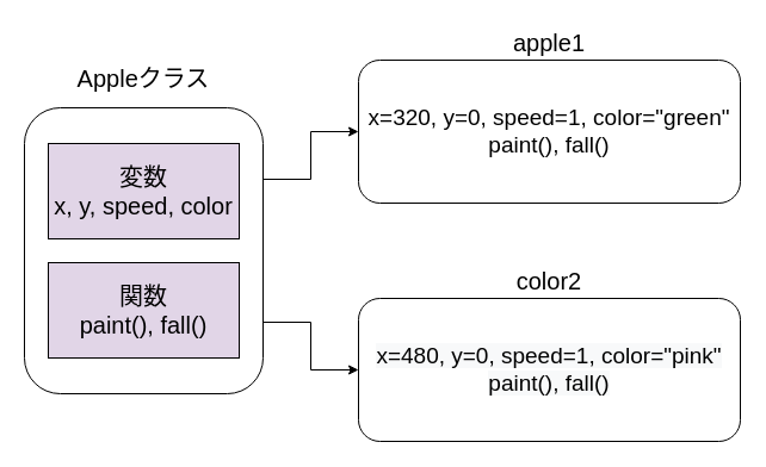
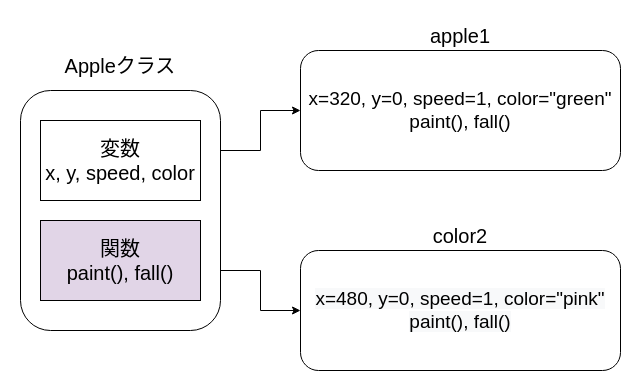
  <mxCell id="0" />
  <mxCell id="1" parent="0" />
  <mxCell id="2" style="edgeStyle=orthogonalEdgeStyle;rounded=0;orthogonalLoop=1;jettySize=auto;html=1;exitX=1;exitY=0.25;exitDx=0;exitDy=0;entryX=0;entryY=0.5;entryDx=0;entryDy=0;fontSize=20;" edge="1" parent="1" source="4" target="8"><mxGeometry relative="1" as="geometry" /></mxCell>
  <mxCell id="3" style="edgeStyle=orthogonalEdgeStyle;rounded=0;orthogonalLoop=1;jettySize=auto;html=1;exitX=1;exitY=0.75;exitDx=0;exitDy=0;entryX=0;entryY=0.5;entryDx=0;entryDy=0;fontSize=20;" edge="1" parent="1" source="4" target="10"><mxGeometry relative="1" as="geometry" /></mxCell>
  <mxCell id="4" value="" style="rounded=1;whiteSpace=wrap;html=1;" vertex="1" parent="1"><mxGeometry x="20" y="90" width="200" height="240" as="geometry" /></mxCell>
- <mxCell id="5" value="変数&lt;br&gt;x, y, speed, color" style="rounded=0;whiteSpace=wrap;html=1;fontSize=20;fillColor=#e1d5e7;" vertex="1" parent="1"><mxGeometry x="40" y="120" width="160" height="80" as="geometry" /></mxCell>
+ <mxCell id="5" value="変数&lt;br&gt;x, y, speed, color" style="rounded=0;whiteSpace=wrap;html=1;fontSize=20;" vertex="1" parent="1"><mxGeometry x="40" y="120" width="160" height="80" as="geometry" /></mxCell>
  <mxCell id="6" value="関数&lt;br&gt;paint(), fall()" style="rounded=0;whiteSpace=wrap;html=1;fontSize=20;fillColor=#e1d5e7;" vertex="1" parent="1"><mxGeometry x="40" y="220" width="160" height="80" as="geometry" /></mxCell>
  <mxCell id="7" value="Appleクラス" style="text;html=1;strokeColor=none;fillColor=none;align=center;verticalAlign=middle;whiteSpace=wrap;rounded=0;fontSize=20;" vertex="1" parent="1"><mxGeometry x="50" y="50" width="140" height="30" as="geometry" /></mxCell>
  <mxCell id="8" value="&lt;font style=&quot;font-size: 19px&quot;&gt;x=320, y=0, speed=1, color=&quot;green&quot;&lt;br&gt;paint(), fall()&lt;br&gt;&lt;/font&gt;" style="rounded=1;whiteSpace=wrap;html=1;" vertex="1" parent="1"><mxGeometry x="300" y="50" width="320" height="120" as="geometry" /></mxCell>
  <mxCell id="9" value="apple1" style="text;html=1;strokeColor=none;fillColor=none;align=center;verticalAlign=middle;whiteSpace=wrap;rounded=0;fontSize=20;" vertex="1" parent="1"><mxGeometry x="390" y="20" width="140" height="30" as="geometry" /></mxCell>
  <mxCell id="10" value="&lt;font style=&quot;font-size: 19px&quot;&gt;&lt;span style=&quot;color: rgb(0 , 0 , 0) ; font-family: &amp;#34;helvetica&amp;#34; ; font-style: normal ; font-weight: 400 ; letter-spacing: normal ; text-align: center ; text-indent: 0px ; text-transform: none ; word-spacing: 0px ; background-color: rgb(248 , 249 , 250) ; display: inline ; float: none&quot;&gt;x=480, y=0, speed=1, color=&quot;pink&quot;&lt;/span&gt;&lt;br style=&quot;color: rgb(0 , 0 , 0) ; font-family: &amp;#34;helvetica&amp;#34; ; font-style: normal ; font-weight: 400 ; letter-spacing: normal ; text-align: center ; text-indent: 0px ; text-transform: none ; word-spacing: 0px ; background-color: rgb(248 , 249 , 250)&quot;&gt;&lt;span style=&quot;color: rgb(0 , 0 , 0) ; font-family: &amp;#34;helvetica&amp;#34; ; font-style: normal ; font-weight: 400 ; letter-spacing: normal ; text-align: center ; text-indent: 0px ; text-transform: none ; word-spacing: 0px ; background-color: rgb(248 , 249 , 250) ; display: inline ; float: none&quot;&gt;paint(), fall()&lt;/span&gt;&lt;/font&gt;" style="rounded=1;whiteSpace=wrap;html=1;" vertex="1" parent="1"><mxGeometry x="300" y="250" width="320" height="120" as="geometry" /></mxCell>
  <mxCell id="11" value="color2" style="text;html=1;strokeColor=none;fillColor=none;align=center;verticalAlign=middle;whiteSpace=wrap;rounded=0;fontSize=20;" vertex="1" parent="1"><mxGeometry x="390" y="220" width="140" height="30" as="geometry" /></mxCell>
